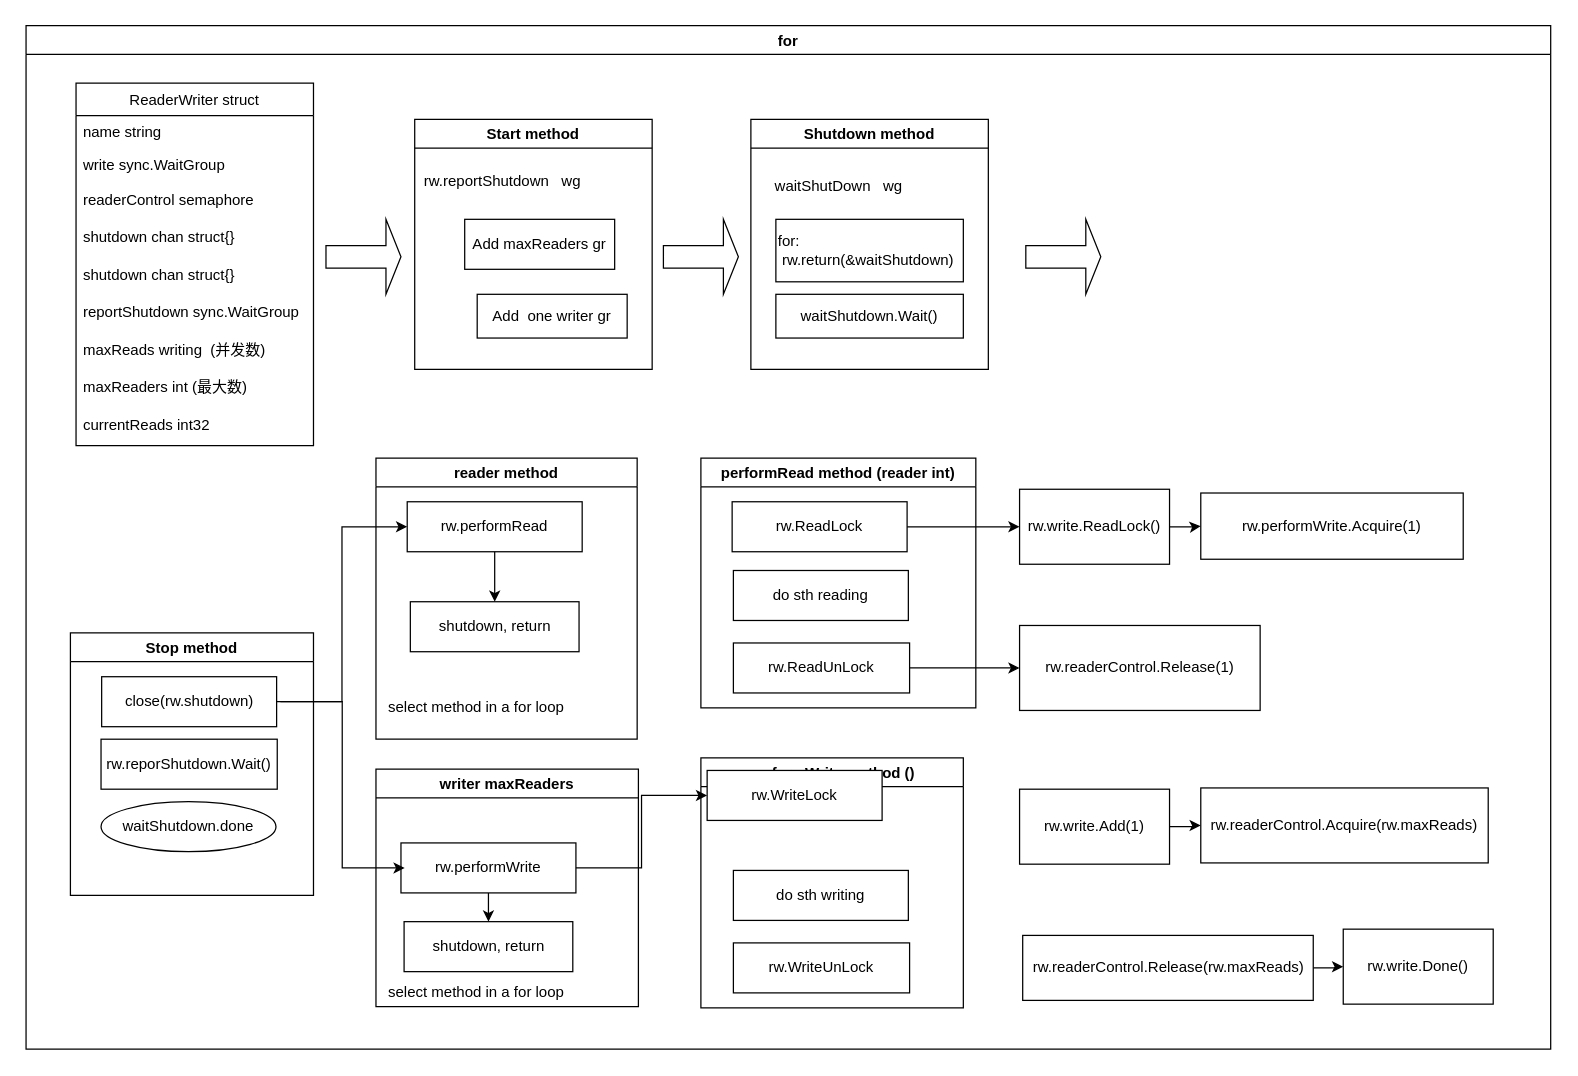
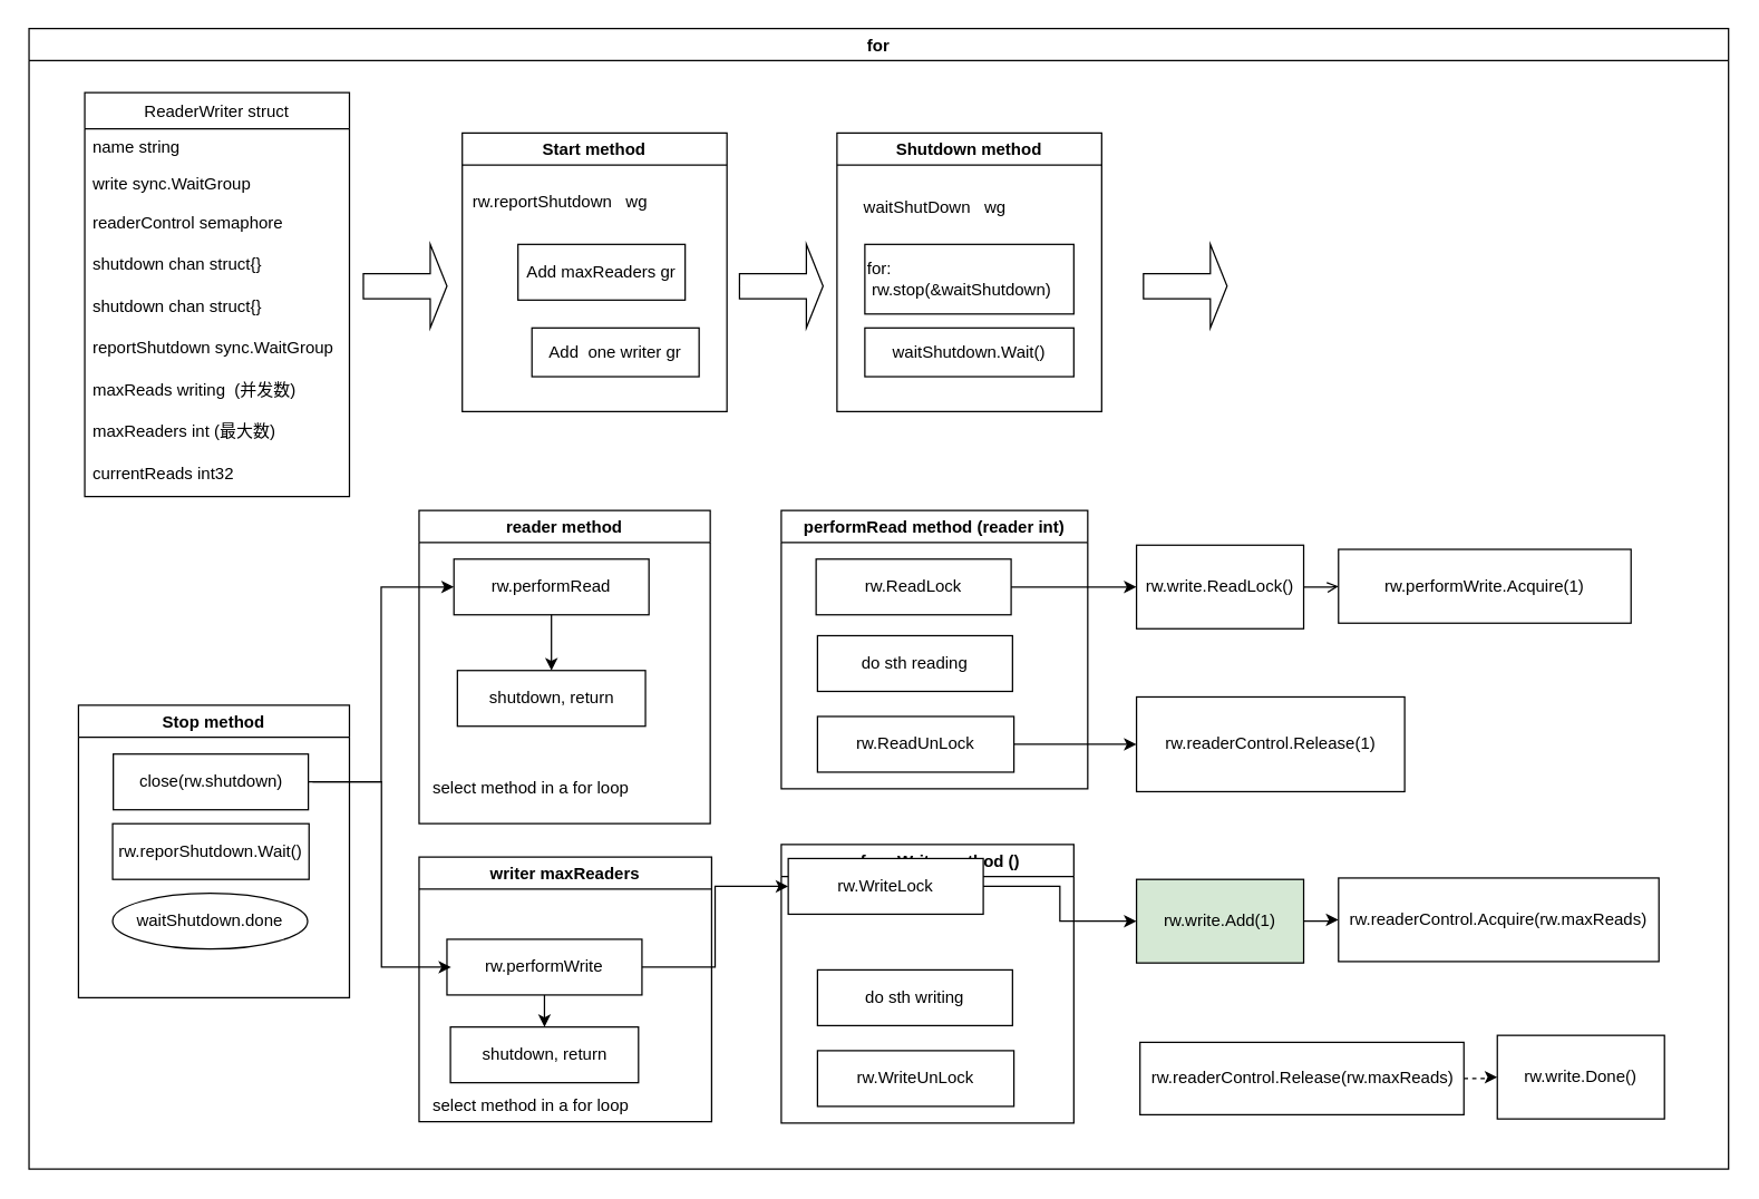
  <mxCell id="0" />
  <mxCell id="1" parent="0" />
  <mxCell id="2" value="for" style="swimlane;" vertex="1" parent="1"><mxGeometry x="20" y="20" width="1220" height="819" as="geometry" /></mxCell>
  <mxCell id="3" value="ReaderWriter struct" style="swimlane;fontStyle=0;childLayout=stackLayout;horizontal=1;startSize=26;fillColor=none;horizontalStack=0;resizeParent=1;resizeParentMax=0;resizeLast=0;collapsible=1;marginBottom=0;" vertex="1" parent="2"><mxGeometry x="40" y="46" width="190" height="290" as="geometry" /></mxCell>
  <mxCell id="4" value="name string" style="text;strokeColor=none;fillColor=none;align=left;verticalAlign=top;spacingLeft=4;spacingRight=4;overflow=hidden;rotatable=0;points=[[0,0.5],[1,0.5]];portConstraint=eastwest;" vertex="1" parent="3"><mxGeometry y="26" width="190" height="26" as="geometry" /></mxCell>
  <mxCell id="5" value="write sync.WaitGroup" style="text;strokeColor=none;fillColor=none;align=left;verticalAlign=top;spacingLeft=4;spacingRight=4;overflow=hidden;rotatable=0;points=[[0,0.5],[1,0.5]];portConstraint=eastwest;" vertex="1" parent="3"><mxGeometry y="52" width="190" height="28" as="geometry" /></mxCell>
  <mxCell id="6" value="readerControl semaphore&#10;" style="text;strokeColor=none;fillColor=none;align=left;verticalAlign=top;spacingLeft=4;spacingRight=4;overflow=hidden;rotatable=0;points=[[0,0.5],[1,0.5]];portConstraint=eastwest;" vertex="1" parent="3"><mxGeometry y="80" width="190" height="30" as="geometry" /></mxCell>
  <mxCell id="7" value="shutdown chan struct{}" style="text;strokeColor=none;fillColor=none;align=left;verticalAlign=top;spacingLeft=4;spacingRight=4;overflow=hidden;rotatable=0;points=[[0,0.5],[1,0.5]];portConstraint=eastwest;" vertex="1" parent="3"><mxGeometry y="110" width="190" height="30" as="geometry" /></mxCell>
  <mxCell id="8" value="shutdown chan struct{}" style="text;strokeColor=none;fillColor=none;align=left;verticalAlign=top;spacingLeft=4;spacingRight=4;overflow=hidden;rotatable=0;points=[[0,0.5],[1,0.5]];portConstraint=eastwest;" vertex="1" parent="3"><mxGeometry y="140" width="190" height="30" as="geometry" /></mxCell>
  <mxCell id="9" value="reportShutdown sync.WaitGroup" style="text;strokeColor=none;fillColor=none;align=left;verticalAlign=top;spacingLeft=4;spacingRight=4;overflow=hidden;rotatable=0;points=[[0,0.5],[1,0.5]];portConstraint=eastwest;" vertex="1" parent="3"><mxGeometry y="170" width="190" height="30" as="geometry" /></mxCell>
  <mxCell id="10" value="maxReads writing  (并发数)" style="text;strokeColor=none;fillColor=none;align=left;verticalAlign=top;spacingLeft=4;spacingRight=4;overflow=hidden;rotatable=0;points=[[0,0.5],[1,0.5]];portConstraint=eastwest;" vertex="1" parent="3"><mxGeometry y="200" width="190" height="30" as="geometry" /></mxCell>
  <mxCell id="11" value="maxReaders int (最大数)" style="text;strokeColor=none;fillColor=none;align=left;verticalAlign=top;spacingLeft=4;spacingRight=4;overflow=hidden;rotatable=0;points=[[0,0.5],[1,0.5]];portConstraint=eastwest;" vertex="1" parent="3"><mxGeometry y="230" width="190" height="30" as="geometry" /></mxCell>
  <mxCell id="12" value="currentReads int32 " style="text;strokeColor=none;fillColor=none;align=left;verticalAlign=top;spacingLeft=4;spacingRight=4;overflow=hidden;rotatable=0;points=[[0,0.5],[1,0.5]];portConstraint=eastwest;" vertex="1" parent="3"><mxGeometry y="260" width="190" height="30" as="geometry" /></mxCell>
  <mxCell id="13" value="" style="shape=singleArrow;whiteSpace=wrap;html=1;" vertex="1" parent="2"><mxGeometry x="240" y="155" width="60" height="60" as="geometry" /></mxCell>
  <mxCell id="14" value="Start method" style="swimlane;" vertex="1" parent="2"><mxGeometry x="311" y="75" width="190" height="200" as="geometry" /></mxCell>
  <mxCell id="15" value="Add&amp;nbsp; one writer gr" style="whiteSpace=wrap;html=1;" vertex="1" parent="14"><mxGeometry x="50" y="140" width="120" height="35" as="geometry" /></mxCell>
  <mxCell id="16" value="Add maxReaders gr" style="whiteSpace=wrap;html=1;" vertex="1" parent="14"><mxGeometry x="40" y="80" width="120" height="40" as="geometry" /></mxCell>
  <mxCell id="17" value="rw.reportShutdown&amp;nbsp; &amp;nbsp;wg" style="text;html=1;align=center;verticalAlign=middle;resizable=0;points=[];autosize=1;" vertex="1" parent="14"><mxGeometry y="40" width="140" height="20" as="geometry" /></mxCell>
  <mxCell id="18" value="" style="shape=singleArrow;whiteSpace=wrap;html=1;" vertex="1" parent="2"><mxGeometry x="510" y="155" width="60" height="60" as="geometry" /></mxCell>
  <mxCell id="19" value="Shutdown method" style="swimlane;" vertex="1" parent="2"><mxGeometry x="580" y="75" width="190" height="200" as="geometry" /></mxCell>
  <mxCell id="20" value="waitShutdown.Wait()" style="whiteSpace=wrap;html=1;" vertex="1" parent="19"><mxGeometry x="20" y="140" width="150" height="35" as="geometry" /></mxCell>
- <mxCell id="21" value="for:&amp;nbsp; &amp;nbsp; &amp;nbsp; &amp;nbsp; &amp;nbsp; &amp;nbsp; &amp;nbsp; &amp;nbsp; &amp;nbsp;rw.return(&amp;amp;waitShutdown)" style="whiteSpace=wrap;html=1;align=left;" vertex="1" parent="19"><mxGeometry x="20" y="80" width="150" height="50" as="geometry" /></mxCell>
+ <mxCell id="21" value="for:&amp;nbsp; &amp;nbsp; &amp;nbsp; &amp;nbsp; &amp;nbsp; &amp;nbsp; &amp;nbsp; &amp;nbsp; &amp;nbsp;rw.stop(&amp;amp;waitShutdown)" style="whiteSpace=wrap;html=1;align=left;" vertex="1" parent="19"><mxGeometry x="20" y="80" width="150" height="50" as="geometry" /></mxCell>
  <mxCell id="22" value="waitShutDown&amp;nbsp; &amp;nbsp;wg" style="text;html=1;align=center;verticalAlign=middle;resizable=0;points=[];autosize=1;" vertex="1" parent="19"><mxGeometry x="10" y="44" width="120" height="20" as="geometry" /></mxCell>
  <mxCell id="23" value="Stop method" style="swimlane;" vertex="1" parent="2"><mxGeometry x="35.5" y="486" width="194.5" height="210" as="geometry" /></mxCell>
  <mxCell id="24" value="close(rw.shutdown)" style="whiteSpace=wrap;html=1;" vertex="1" parent="23"><mxGeometry x="25" y="35" width="140" height="40" as="geometry" /></mxCell>
  <mxCell id="25" value="rw.reporShutdown.Wait()" style="whiteSpace=wrap;html=1;" vertex="1" parent="23"><mxGeometry x="24.5" y="85" width="141" height="40" as="geometry" /></mxCell>
  <mxCell id="26" value="waitShutdown.done" style="ellipse;whiteSpace=wrap;html=1;" vertex="1" parent="23"><mxGeometry x="24.5" y="135" width="140" height="40" as="geometry" /></mxCell>
  <mxCell id="27" value="" style="shape=singleArrow;whiteSpace=wrap;html=1;" vertex="1" parent="2"><mxGeometry x="800" y="155" width="60" height="60" as="geometry" /></mxCell>
  <mxCell id="28" value="reader method" style="swimlane;" vertex="1" parent="2"><mxGeometry x="280" y="346" width="209" height="225" as="geometry" /></mxCell>
  <mxCell id="29" value="rw.performRead" style="whiteSpace=wrap;html=1;" vertex="1" parent="28"><mxGeometry x="25" y="35" width="140" height="40" as="geometry" /></mxCell>
  <mxCell id="30" value="shutdown, return" style="whiteSpace=wrap;html=1;" vertex="1" parent="28"><mxGeometry x="27.5" y="115" width="135" height="40" as="geometry" /></mxCell>
  <mxCell id="31" value="select method in a for loop" style="text;html=1;align=center;verticalAlign=middle;resizable=0;points=[];autosize=1;" vertex="1" parent="28"><mxGeometry y="190" width="160" height="20" as="geometry" /></mxCell>
  <mxCell id="32" value="" style="edgeStyle=orthogonalEdgeStyle;rounded=0;orthogonalLoop=1;jettySize=auto;html=1;entryX=0.5;entryY=0;entryDx=0;entryDy=0;" edge="1" parent="28" source="29" target="30"><mxGeometry relative="1" as="geometry"><mxPoint x="154" y="120" as="targetPoint" /></mxGeometry></mxCell>
  <mxCell id="33" value="" style="edgeStyle=orthogonalEdgeStyle;rounded=0;orthogonalLoop=1;jettySize=auto;html=1;entryX=0;entryY=0.5;entryDx=0;entryDy=0;" edge="1" parent="2" source="24" target="29"><mxGeometry relative="1" as="geometry"><mxPoint x="295" y="401" as="targetPoint" /></mxGeometry></mxCell>
  <mxCell id="34" value="performRead method (reader int)" style="swimlane;" vertex="1" parent="2"><mxGeometry x="540" y="346" width="220" height="200" as="geometry" /></mxCell>
  <mxCell id="35" value="rw.ReadLock" style="whiteSpace=wrap;html=1;" vertex="1" parent="34"><mxGeometry x="25" y="35" width="140" height="40" as="geometry" /></mxCell>
  <mxCell id="36" value="rw.ReadUnLock" style="whiteSpace=wrap;html=1;" vertex="1" parent="34"><mxGeometry x="26" y="148" width="141" height="40" as="geometry" /></mxCell>
  <mxCell id="37" value="do sth reading" style="whiteSpace=wrap;html=1;" vertex="1" parent="34"><mxGeometry x="26" y="90" width="140" height="40" as="geometry" /></mxCell>
  <mxCell id="38" value="writer maxReaders" style="swimlane;startSize=23;" vertex="1" parent="2"><mxGeometry x="280" y="595" width="210" height="190" as="geometry" /></mxCell>
  <mxCell id="39" value="rw.performWrite" style="whiteSpace=wrap;html=1;" vertex="1" parent="38"><mxGeometry x="20" y="59" width="140" height="40" as="geometry" /></mxCell>
  <mxCell id="40" value="shutdown, return" style="whiteSpace=wrap;html=1;" vertex="1" parent="38"><mxGeometry x="22.5" y="122" width="135" height="40" as="geometry" /></mxCell>
  <mxCell id="41" value="" style="edgeStyle=orthogonalEdgeStyle;rounded=0;orthogonalLoop=1;jettySize=auto;html=1;entryX=0.5;entryY=0;entryDx=0;entryDy=0;" edge="1" parent="38" source="39" target="40"><mxGeometry relative="1" as="geometry"><mxPoint x="154" y="86" as="targetPoint" /></mxGeometry></mxCell>
  <mxCell id="42" value="select method in a for loop" style="text;html=1;align=center;verticalAlign=middle;resizable=0;points=[];autosize=1;" vertex="1" parent="38"><mxGeometry y="169" width="160" height="20" as="geometry" /></mxCell>
  <mxCell id="43" value="" style="edgeStyle=orthogonalEdgeStyle;rounded=0;orthogonalLoop=1;jettySize=auto;html=1;entryX=0;entryY=0.5;entryDx=0;entryDy=0;" edge="1" parent="2"><mxGeometry relative="1" as="geometry"><mxPoint x="203.5" y="541" as="sourcePoint" /><mxPoint x="303" y="674" as="targetPoint" /><Array as="points"><mxPoint x="253" y="541" /><mxPoint x="253" y="674" /></Array></mxGeometry></mxCell>
  <mxCell id="44" value="performWrite method ()" style="swimlane;" vertex="1" parent="2"><mxGeometry x="540" y="586" width="210" height="200" as="geometry" /></mxCell>
  <mxCell id="45" value="rw.WriteLock" style="whiteSpace=wrap;html=1;" vertex="1" parent="44"><mxGeometry x="5" y="10" width="140" height="40" as="geometry" /></mxCell>
  <mxCell id="46" value="rw.WriteUnLock" style="whiteSpace=wrap;html=1;" vertex="1" parent="44"><mxGeometry x="26" y="148" width="141" height="40" as="geometry" /></mxCell>
  <mxCell id="47" value="do sth writing" style="whiteSpace=wrap;html=1;" vertex="1" parent="44"><mxGeometry x="26" y="90" width="140" height="40" as="geometry" /></mxCell>
  <mxCell id="48" value="" style="edgeStyle=orthogonalEdgeStyle;rounded=0;orthogonalLoop=1;jettySize=auto;html=1;entryX=0;entryY=0.5;entryDx=0;entryDy=0;exitX=1;exitY=0.5;exitDx=0;exitDy=0;" edge="1" parent="2" target="45" source="39"><mxGeometry relative="1" as="geometry"><mxPoint x="445" y="641" as="sourcePoint" /><mxPoint x="795" y="591" as="targetPoint" /></mxGeometry></mxCell>
  <mxCell id="49" value="rw.performWrite.Acquire(1)" style="whiteSpace=wrap;html=1;" vertex="1" parent="2"><mxGeometry x="940" y="374" width="210" height="53" as="geometry" /></mxCell>
  <mxCell id="50" value="rw.readerControl.Acquire(rw.maxReads)" style="whiteSpace=wrap;html=1;" vertex="1" parent="2"><mxGeometry x="940" y="610" width="230" height="60" as="geometry" /></mxCell>
  <mxCell id="51" value="rw.write.Done()" style="whiteSpace=wrap;html=1;" vertex="1" parent="2"><mxGeometry x="1054" y="723" width="120" height="60" as="geometry" /></mxCell>
- <mxCell id="52" value="" style="edgeStyle=orthogonalEdgeStyle;rounded=0;orthogonalLoop=1;jettySize=auto;html=1;" edge="1" parent="1" source="53" target="49"><mxGeometry relative="1" as="geometry" /></mxCell>
+ <mxCell id="52" value="" style="edgeStyle=orthogonalEdgeStyle;rounded=0;orthogonalLoop=1;jettySize=auto;html=1;endArrow=open;" edge="1" parent="1" source="53" target="49"><mxGeometry relative="1" as="geometry" /></mxCell>
  <mxCell id="53" value="rw.write.ReadLock()" style="whiteSpace=wrap;html=1;" vertex="1" parent="1"><mxGeometry x="815" y="391" width="120" height="60" as="geometry" /></mxCell>
  <mxCell id="54" value="" style="edgeStyle=orthogonalEdgeStyle;rounded=0;orthogonalLoop=1;jettySize=auto;html=1;" edge="1" parent="1" source="35" target="53"><mxGeometry relative="1" as="geometry" /></mxCell>
  <mxCell id="55" value="&lt;span&gt;rw.readerControl.Release(1)&lt;/span&gt;" style="whiteSpace=wrap;html=1;" vertex="1" parent="1"><mxGeometry x="815" y="500" width="192.5" height="68" as="geometry" /></mxCell>
  <mxCell id="56" value="" style="edgeStyle=orthogonalEdgeStyle;rounded=0;orthogonalLoop=1;jettySize=auto;html=1;" edge="1" parent="1" source="36" target="55"><mxGeometry relative="1" as="geometry" /></mxCell>
  <mxCell id="57" value="" style="edgeStyle=orthogonalEdgeStyle;rounded=0;orthogonalLoop=1;jettySize=auto;html=1;" edge="1" parent="1" source="58" target="50"><mxGeometry relative="1" as="geometry" /></mxCell>
- <mxCell id="58" value="rw.write.Add(1)" style="whiteSpace=wrap;html=1;" vertex="1" parent="1"><mxGeometry x="815" y="631" width="120" height="60" as="geometry" /></mxCell>
- <mxCell id="60" value="" style="edgeStyle=orthogonalEdgeStyle;rounded=0;orthogonalLoop=1;jettySize=auto;html=1;" edge="1" parent="1" source="61" target="51"><mxGeometry relative="1" as="geometry" /></mxCell>
+ <mxCell id="58" value="rw.write.Add(1)" style="whiteSpace=wrap;html=1;fillColor=#d5e8d4;" vertex="1" parent="1"><mxGeometry x="815" y="631" width="120" height="60" as="geometry" /></mxCell>
+ <mxCell id="59" value="" style="edgeStyle=orthogonalEdgeStyle;rounded=0;orthogonalLoop=1;jettySize=auto;html=1;" edge="1" parent="1" source="45" target="58"><mxGeometry relative="1" as="geometry" /></mxCell>
+ <mxCell id="60" value="" style="edgeStyle=orthogonalEdgeStyle;rounded=0;orthogonalLoop=1;jettySize=auto;html=1;dashed=1;" edge="1" parent="1" source="61" target="51"><mxGeometry relative="1" as="geometry" /></mxCell>
  <mxCell id="61" value="&lt;span&gt;rw.readerControl.Release(rw.maxReads)&lt;/span&gt;" style="whiteSpace=wrap;html=1;" vertex="1" parent="1"><mxGeometry x="817.5" y="748" width="232.5" height="52" as="geometry" /></mxCell>
